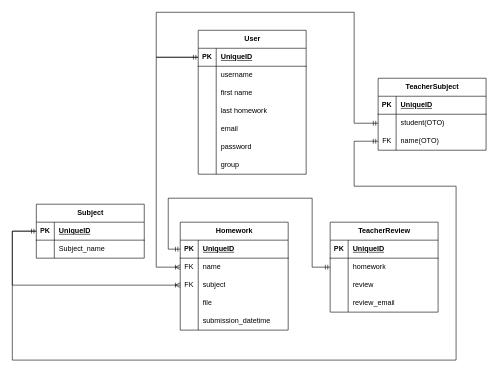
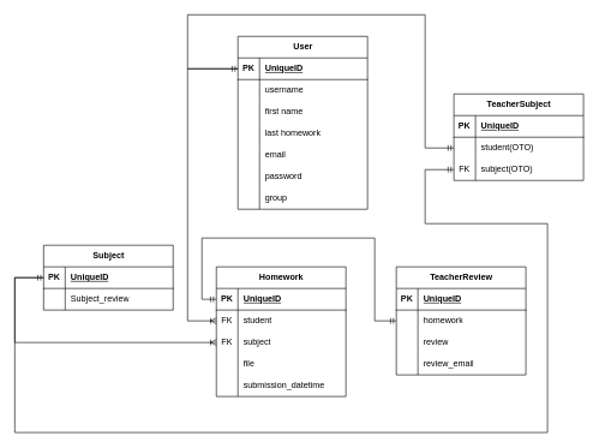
  <mxCell id="0" />
  <mxCell id="1" parent="0" />
  <mxCell id="2" value="User" style="shape=table;startSize=30;container=1;collapsible=1;childLayout=tableLayout;fixedRows=1;rowLines=0;fontStyle=1;align=center;resizeLast=1;html=1;" parent="1" vertex="1"><mxGeometry x="330" y="50" width="180" height="240" as="geometry" /></mxCell>
  <mxCell id="3" value="" style="shape=tableRow;horizontal=0;startSize=0;swimlaneHead=0;swimlaneBody=0;fillColor=none;collapsible=0;dropTarget=0;points=[[0,0.5],[1,0.5]];portConstraint=eastwest;top=0;left=0;right=0;bottom=1;" parent="2" vertex="1"><mxGeometry y="30" width="180" height="30" as="geometry" /></mxCell>
  <mxCell id="4" value="PK" style="shape=partialRectangle;connectable=0;fillColor=none;top=0;left=0;bottom=0;right=0;fontStyle=1;overflow=hidden;whiteSpace=wrap;html=1;" parent="3" vertex="1"><mxGeometry width="30" height="30" as="geometry"><mxRectangle width="30" height="30" as="alternateBounds" /></mxGeometry></mxCell>
  <mxCell id="5" value="UniqueID" style="shape=partialRectangle;connectable=0;fillColor=none;top=0;left=0;bottom=0;right=0;align=left;spacingLeft=6;fontStyle=5;overflow=hidden;whiteSpace=wrap;html=1;" parent="3" vertex="1"><mxGeometry x="30" width="150" height="30" as="geometry"><mxRectangle width="150" height="30" as="alternateBounds" /></mxGeometry></mxCell>
  <mxCell id="6" value="" style="shape=tableRow;horizontal=0;startSize=0;swimlaneHead=0;swimlaneBody=0;fillColor=none;collapsible=0;dropTarget=0;points=[[0,0.5],[1,0.5]];portConstraint=eastwest;top=0;left=0;right=0;bottom=0;" parent="2" vertex="1"><mxGeometry y="60" width="180" height="30" as="geometry" /></mxCell>
  <mxCell id="7" value="" style="shape=partialRectangle;connectable=0;fillColor=none;top=0;left=0;bottom=0;right=0;editable=1;overflow=hidden;whiteSpace=wrap;html=1;" parent="6" vertex="1"><mxGeometry width="30" height="30" as="geometry"><mxRectangle width="30" height="30" as="alternateBounds" /></mxGeometry></mxCell>
  <mxCell id="8" value="username" style="shape=partialRectangle;connectable=0;fillColor=none;top=0;left=0;bottom=0;right=0;align=left;spacingLeft=6;overflow=hidden;whiteSpace=wrap;html=1;" parent="6" vertex="1"><mxGeometry x="30" width="150" height="30" as="geometry"><mxRectangle width="150" height="30" as="alternateBounds" /></mxGeometry></mxCell>
  <mxCell id="9" value="" style="shape=tableRow;horizontal=0;startSize=0;swimlaneHead=0;swimlaneBody=0;fillColor=none;collapsible=0;dropTarget=0;points=[[0,0.5],[1,0.5]];portConstraint=eastwest;top=0;left=0;right=0;bottom=0;" parent="2" vertex="1"><mxGeometry y="90" width="180" height="30" as="geometry" /></mxCell>
  <mxCell id="10" value="" style="shape=partialRectangle;connectable=0;fillColor=none;top=0;left=0;bottom=0;right=0;editable=1;overflow=hidden;whiteSpace=wrap;html=1;" parent="9" vertex="1"><mxGeometry width="30" height="30" as="geometry"><mxRectangle width="30" height="30" as="alternateBounds" /></mxGeometry></mxCell>
  <mxCell id="11" value="first name" style="shape=partialRectangle;connectable=0;fillColor=none;top=0;left=0;bottom=0;right=0;align=left;spacingLeft=6;overflow=hidden;whiteSpace=wrap;html=1;" parent="9" vertex="1"><mxGeometry x="30" width="150" height="30" as="geometry"><mxRectangle width="150" height="30" as="alternateBounds" /></mxGeometry></mxCell>
  <mxCell id="12" value="" style="shape=tableRow;horizontal=0;startSize=0;swimlaneHead=0;swimlaneBody=0;fillColor=none;collapsible=0;dropTarget=0;points=[[0,0.5],[1,0.5]];portConstraint=eastwest;top=0;left=0;right=0;bottom=0;" parent="2" vertex="1"><mxGeometry y="120" width="180" height="30" as="geometry" /></mxCell>
  <mxCell id="13" value="" style="shape=partialRectangle;connectable=0;fillColor=none;top=0;left=0;bottom=0;right=0;editable=1;overflow=hidden;whiteSpace=wrap;html=1;" parent="12" vertex="1"><mxGeometry width="30" height="30" as="geometry"><mxRectangle width="30" height="30" as="alternateBounds" /></mxGeometry></mxCell>
  <mxCell id="14" value="last homework" style="shape=partialRectangle;connectable=0;fillColor=none;top=0;left=0;bottom=0;right=0;align=left;spacingLeft=6;overflow=hidden;whiteSpace=wrap;html=1;" parent="12" vertex="1"><mxGeometry x="30" width="150" height="30" as="geometry"><mxRectangle width="150" height="30" as="alternateBounds" /></mxGeometry></mxCell>
  <mxCell id="15" value="" style="shape=tableRow;horizontal=0;startSize=0;swimlaneHead=0;swimlaneBody=0;fillColor=none;collapsible=0;dropTarget=0;points=[[0,0.5],[1,0.5]];portConstraint=eastwest;top=0;left=0;right=0;bottom=0;" parent="2" vertex="1"><mxGeometry y="150" width="180" height="30" as="geometry" /></mxCell>
  <mxCell id="16" value="" style="shape=partialRectangle;connectable=0;fillColor=none;top=0;left=0;bottom=0;right=0;editable=1;overflow=hidden;whiteSpace=wrap;html=1;" parent="15" vertex="1"><mxGeometry width="30" height="30" as="geometry"><mxRectangle width="30" height="30" as="alternateBounds" /></mxGeometry></mxCell>
  <mxCell id="17" value="email" style="shape=partialRectangle;connectable=0;fillColor=none;top=0;left=0;bottom=0;right=0;align=left;spacingLeft=6;overflow=hidden;whiteSpace=wrap;html=1;" parent="15" vertex="1"><mxGeometry x="30" width="150" height="30" as="geometry"><mxRectangle width="150" height="30" as="alternateBounds" /></mxGeometry></mxCell>
  <mxCell id="18" value="" style="shape=tableRow;horizontal=0;startSize=0;swimlaneHead=0;swimlaneBody=0;fillColor=none;collapsible=0;dropTarget=0;points=[[0,0.5],[1,0.5]];portConstraint=eastwest;top=0;left=0;right=0;bottom=0;" parent="2" vertex="1"><mxGeometry y="180" width="180" height="30" as="geometry" /></mxCell>
  <mxCell id="19" value="" style="shape=partialRectangle;connectable=0;fillColor=none;top=0;left=0;bottom=0;right=0;editable=1;overflow=hidden;whiteSpace=wrap;html=1;" parent="18" vertex="1"><mxGeometry width="30" height="30" as="geometry"><mxRectangle width="30" height="30" as="alternateBounds" /></mxGeometry></mxCell>
  <mxCell id="20" value="password" style="shape=partialRectangle;connectable=0;fillColor=none;top=0;left=0;bottom=0;right=0;align=left;spacingLeft=6;overflow=hidden;whiteSpace=wrap;html=1;" parent="18" vertex="1"><mxGeometry x="30" width="150" height="30" as="geometry"><mxRectangle width="150" height="30" as="alternateBounds" /></mxGeometry></mxCell>
  <mxCell id="21" value="" style="shape=tableRow;horizontal=0;startSize=0;swimlaneHead=0;swimlaneBody=0;fillColor=none;collapsible=0;dropTarget=0;points=[[0,0.5],[1,0.5]];portConstraint=eastwest;top=0;left=0;right=0;bottom=0;" parent="2" vertex="1"><mxGeometry y="210" width="180" height="30" as="geometry" /></mxCell>
  <mxCell id="22" value="" style="shape=partialRectangle;connectable=0;fillColor=none;top=0;left=0;bottom=0;right=0;editable=1;overflow=hidden;whiteSpace=wrap;html=1;" parent="21" vertex="1"><mxGeometry width="30" height="30" as="geometry"><mxRectangle width="30" height="30" as="alternateBounds" /></mxGeometry></mxCell>
  <mxCell id="23" value="group" style="shape=partialRectangle;connectable=0;fillColor=none;top=0;left=0;bottom=0;right=0;align=left;spacingLeft=6;overflow=hidden;whiteSpace=wrap;html=1;" parent="21" vertex="1"><mxGeometry x="30" width="150" height="30" as="geometry"><mxRectangle width="150" height="30" as="alternateBounds" /></mxGeometry></mxCell>
  <mxCell id="24" value="Homework" style="shape=table;startSize=30;container=1;collapsible=1;childLayout=tableLayout;fixedRows=1;rowLines=0;fontStyle=1;align=center;resizeLast=1;html=1;" parent="1" vertex="1"><mxGeometry x="300" y="370" width="180" height="180" as="geometry" /></mxCell>
  <mxCell id="25" value="" style="shape=tableRow;horizontal=0;startSize=0;swimlaneHead=0;swimlaneBody=0;fillColor=none;collapsible=0;dropTarget=0;points=[[0,0.5],[1,0.5]];portConstraint=eastwest;top=0;left=0;right=0;bottom=1;" parent="24" vertex="1"><mxGeometry y="30" width="180" height="30" as="geometry" /></mxCell>
  <mxCell id="26" value="PK" style="shape=partialRectangle;connectable=0;fillColor=none;top=0;left=0;bottom=0;right=0;fontStyle=1;overflow=hidden;whiteSpace=wrap;html=1;" parent="25" vertex="1"><mxGeometry width="30" height="30" as="geometry"><mxRectangle width="30" height="30" as="alternateBounds" /></mxGeometry></mxCell>
  <mxCell id="27" value="UniqueID" style="shape=partialRectangle;connectable=0;fillColor=none;top=0;left=0;bottom=0;right=0;align=left;spacingLeft=6;fontStyle=5;overflow=hidden;whiteSpace=wrap;html=1;" parent="25" vertex="1"><mxGeometry x="30" width="150" height="30" as="geometry"><mxRectangle width="150" height="30" as="alternateBounds" /></mxGeometry></mxCell>
  <mxCell id="28" value="" style="shape=tableRow;horizontal=0;startSize=0;swimlaneHead=0;swimlaneBody=0;fillColor=none;collapsible=0;dropTarget=0;points=[[0,0.5],[1,0.5]];portConstraint=eastwest;top=0;left=0;right=0;bottom=0;" parent="24" vertex="1"><mxGeometry y="60" width="180" height="30" as="geometry" /></mxCell>
  <mxCell id="29" value="FK" style="shape=partialRectangle;connectable=0;fillColor=none;top=0;left=0;bottom=0;right=0;editable=1;overflow=hidden;whiteSpace=wrap;html=1;" parent="28" vertex="1"><mxGeometry width="30" height="30" as="geometry"><mxRectangle width="30" height="30" as="alternateBounds" /></mxGeometry></mxCell>
- <mxCell id="30" value="name" style="shape=partialRectangle;connectable=0;fillColor=none;top=0;left=0;bottom=0;right=0;align=left;spacingLeft=6;overflow=hidden;whiteSpace=wrap;html=1;" parent="28" vertex="1"><mxGeometry x="30" width="150" height="30" as="geometry"><mxRectangle width="150" height="30" as="alternateBounds" /></mxGeometry></mxCell>
+ <mxCell id="30" value="student" style="shape=partialRectangle;connectable=0;fillColor=none;top=0;left=0;bottom=0;right=0;align=left;spacingLeft=6;overflow=hidden;whiteSpace=wrap;html=1;" parent="28" vertex="1"><mxGeometry x="30" width="150" height="30" as="geometry"><mxRectangle width="150" height="30" as="alternateBounds" /></mxGeometry></mxCell>
  <mxCell id="31" value="" style="shape=tableRow;horizontal=0;startSize=0;swimlaneHead=0;swimlaneBody=0;fillColor=none;collapsible=0;dropTarget=0;points=[[0,0.5],[1,0.5]];portConstraint=eastwest;top=0;left=0;right=0;bottom=0;" parent="24" vertex="1"><mxGeometry y="90" width="180" height="30" as="geometry" /></mxCell>
  <mxCell id="32" value="FK" style="shape=partialRectangle;connectable=0;fillColor=none;top=0;left=0;bottom=0;right=0;editable=1;overflow=hidden;whiteSpace=wrap;html=1;" parent="31" vertex="1"><mxGeometry width="30" height="30" as="geometry"><mxRectangle width="30" height="30" as="alternateBounds" /></mxGeometry></mxCell>
  <mxCell id="33" value="subject" style="shape=partialRectangle;connectable=0;fillColor=none;top=0;left=0;bottom=0;right=0;align=left;spacingLeft=6;overflow=hidden;whiteSpace=wrap;html=1;" parent="31" vertex="1"><mxGeometry x="30" width="150" height="30" as="geometry"><mxRectangle width="150" height="30" as="alternateBounds" /></mxGeometry></mxCell>
  <mxCell id="34" value="" style="shape=tableRow;horizontal=0;startSize=0;swimlaneHead=0;swimlaneBody=0;fillColor=none;collapsible=0;dropTarget=0;points=[[0,0.5],[1,0.5]];portConstraint=eastwest;top=0;left=0;right=0;bottom=0;" parent="24" vertex="1"><mxGeometry y="120" width="180" height="30" as="geometry" /></mxCell>
  <mxCell id="35" value="" style="shape=partialRectangle;connectable=0;fillColor=none;top=0;left=0;bottom=0;right=0;editable=1;overflow=hidden;whiteSpace=wrap;html=1;" parent="34" vertex="1"><mxGeometry width="30" height="30" as="geometry"><mxRectangle width="30" height="30" as="alternateBounds" /></mxGeometry></mxCell>
  <mxCell id="36" value="file" style="shape=partialRectangle;connectable=0;fillColor=none;top=0;left=0;bottom=0;right=0;align=left;spacingLeft=6;overflow=hidden;whiteSpace=wrap;html=1;" parent="34" vertex="1"><mxGeometry x="30" width="150" height="30" as="geometry"><mxRectangle width="150" height="30" as="alternateBounds" /></mxGeometry></mxCell>
  <mxCell id="37" value="" style="shape=tableRow;horizontal=0;startSize=0;swimlaneHead=0;swimlaneBody=0;fillColor=none;collapsible=0;dropTarget=0;points=[[0,0.5],[1,0.5]];portConstraint=eastwest;top=0;left=0;right=0;bottom=0;" parent="24" vertex="1"><mxGeometry y="150" width="180" height="30" as="geometry" /></mxCell>
  <mxCell id="38" value="" style="shape=partialRectangle;connectable=0;fillColor=none;top=0;left=0;bottom=0;right=0;editable=1;overflow=hidden;whiteSpace=wrap;html=1;" parent="37" vertex="1"><mxGeometry width="30" height="30" as="geometry"><mxRectangle width="30" height="30" as="alternateBounds" /></mxGeometry></mxCell>
  <mxCell id="39" value="submission_datetime" style="shape=partialRectangle;connectable=0;fillColor=none;top=0;left=0;bottom=0;right=0;align=left;spacingLeft=6;overflow=hidden;whiteSpace=wrap;html=1;" parent="37" vertex="1"><mxGeometry x="30" width="150" height="30" as="geometry"><mxRectangle width="150" height="30" as="alternateBounds" /></mxGeometry></mxCell>
  <mxCell id="40" value="TeacherReview" style="shape=table;startSize=30;container=1;collapsible=1;childLayout=tableLayout;fixedRows=1;rowLines=0;fontStyle=1;align=center;resizeLast=1;html=1;" parent="1" vertex="1"><mxGeometry x="550" y="370" width="180" height="150" as="geometry" /></mxCell>
  <mxCell id="41" value="" style="shape=tableRow;horizontal=0;startSize=0;swimlaneHead=0;swimlaneBody=0;fillColor=none;collapsible=0;dropTarget=0;points=[[0,0.5],[1,0.5]];portConstraint=eastwest;top=0;left=0;right=0;bottom=1;" parent="40" vertex="1"><mxGeometry y="30" width="180" height="30" as="geometry" /></mxCell>
  <mxCell id="42" value="PK" style="shape=partialRectangle;connectable=0;fillColor=none;top=0;left=0;bottom=0;right=0;fontStyle=1;overflow=hidden;whiteSpace=wrap;html=1;" parent="41" vertex="1"><mxGeometry width="30" height="30" as="geometry"><mxRectangle width="30" height="30" as="alternateBounds" /></mxGeometry></mxCell>
  <mxCell id="43" value="UniqueID" style="shape=partialRectangle;connectable=0;fillColor=none;top=0;left=0;bottom=0;right=0;align=left;spacingLeft=6;fontStyle=5;overflow=hidden;whiteSpace=wrap;html=1;" parent="41" vertex="1"><mxGeometry x="30" width="150" height="30" as="geometry"><mxRectangle width="150" height="30" as="alternateBounds" /></mxGeometry></mxCell>
  <mxCell id="44" value="" style="shape=tableRow;horizontal=0;startSize=0;swimlaneHead=0;swimlaneBody=0;fillColor=none;collapsible=0;dropTarget=0;points=[[0,0.5],[1,0.5]];portConstraint=eastwest;top=0;left=0;right=0;bottom=0;" parent="40" vertex="1"><mxGeometry y="60" width="180" height="30" as="geometry" /></mxCell>
  <mxCell id="45" value="" style="shape=partialRectangle;connectable=0;fillColor=none;top=0;left=0;bottom=0;right=0;editable=1;overflow=hidden;whiteSpace=wrap;html=1;" parent="44" vertex="1"><mxGeometry width="30" height="30" as="geometry"><mxRectangle width="30" height="30" as="alternateBounds" /></mxGeometry></mxCell>
  <mxCell id="46" value="homework" style="shape=partialRectangle;connectable=0;fillColor=none;top=0;left=0;bottom=0;right=0;align=left;spacingLeft=6;overflow=hidden;whiteSpace=wrap;html=1;" parent="44" vertex="1"><mxGeometry x="30" width="150" height="30" as="geometry"><mxRectangle width="150" height="30" as="alternateBounds" /></mxGeometry></mxCell>
  <mxCell id="47" value="" style="shape=tableRow;horizontal=0;startSize=0;swimlaneHead=0;swimlaneBody=0;fillColor=none;collapsible=0;dropTarget=0;points=[[0,0.5],[1,0.5]];portConstraint=eastwest;top=0;left=0;right=0;bottom=0;" parent="40" vertex="1"><mxGeometry y="90" width="180" height="30" as="geometry" /></mxCell>
  <mxCell id="48" value="" style="shape=partialRectangle;connectable=0;fillColor=none;top=0;left=0;bottom=0;right=0;editable=1;overflow=hidden;whiteSpace=wrap;html=1;" parent="47" vertex="1"><mxGeometry width="30" height="30" as="geometry"><mxRectangle width="30" height="30" as="alternateBounds" /></mxGeometry></mxCell>
  <mxCell id="49" value="review" style="shape=partialRectangle;connectable=0;fillColor=none;top=0;left=0;bottom=0;right=0;align=left;spacingLeft=6;overflow=hidden;whiteSpace=wrap;html=1;" parent="47" vertex="1"><mxGeometry x="30" width="150" height="30" as="geometry"><mxRectangle width="150" height="30" as="alternateBounds" /></mxGeometry></mxCell>
  <mxCell id="50" value="" style="shape=tableRow;horizontal=0;startSize=0;swimlaneHead=0;swimlaneBody=0;fillColor=none;collapsible=0;dropTarget=0;points=[[0,0.5],[1,0.5]];portConstraint=eastwest;top=0;left=0;right=0;bottom=0;" parent="40" vertex="1"><mxGeometry y="120" width="180" height="30" as="geometry" /></mxCell>
  <mxCell id="51" value="" style="shape=partialRectangle;connectable=0;fillColor=none;top=0;left=0;bottom=0;right=0;editable=1;overflow=hidden;whiteSpace=wrap;html=1;" parent="50" vertex="1"><mxGeometry width="30" height="30" as="geometry"><mxRectangle width="30" height="30" as="alternateBounds" /></mxGeometry></mxCell>
  <mxCell id="52" value="review_email" style="shape=partialRectangle;connectable=0;fillColor=none;top=0;left=0;bottom=0;right=0;align=left;spacingLeft=6;overflow=hidden;whiteSpace=wrap;html=1;" parent="50" vertex="1"><mxGeometry x="30" width="150" height="30" as="geometry"><mxRectangle width="150" height="30" as="alternateBounds" /></mxGeometry></mxCell>
  <mxCell id="53" value="Subject" style="shape=table;startSize=30;container=1;collapsible=1;childLayout=tableLayout;fixedRows=1;rowLines=0;fontStyle=1;align=center;resizeLast=1;html=1;" parent="1" vertex="1"><mxGeometry x="60" y="340" width="180" height="90" as="geometry" /></mxCell>
  <mxCell id="54" value="" style="shape=tableRow;horizontal=0;startSize=0;swimlaneHead=0;swimlaneBody=0;fillColor=none;collapsible=0;dropTarget=0;points=[[0,0.5],[1,0.5]];portConstraint=eastwest;top=0;left=0;right=0;bottom=1;" parent="53" vertex="1"><mxGeometry y="30" width="180" height="30" as="geometry" /></mxCell>
  <mxCell id="55" value="PK" style="shape=partialRectangle;connectable=0;fillColor=none;top=0;left=0;bottom=0;right=0;fontStyle=1;overflow=hidden;whiteSpace=wrap;html=1;" parent="54" vertex="1"><mxGeometry width="30" height="30" as="geometry"><mxRectangle width="30" height="30" as="alternateBounds" /></mxGeometry></mxCell>
  <mxCell id="56" value="UniqueID" style="shape=partialRectangle;connectable=0;fillColor=none;top=0;left=0;bottom=0;right=0;align=left;spacingLeft=6;fontStyle=5;overflow=hidden;whiteSpace=wrap;html=1;" parent="54" vertex="1"><mxGeometry x="30" width="150" height="30" as="geometry"><mxRectangle width="150" height="30" as="alternateBounds" /></mxGeometry></mxCell>
  <mxCell id="57" value="" style="shape=tableRow;horizontal=0;startSize=0;swimlaneHead=0;swimlaneBody=0;fillColor=none;collapsible=0;dropTarget=0;points=[[0,0.5],[1,0.5]];portConstraint=eastwest;top=0;left=0;right=0;bottom=0;" parent="53" vertex="1"><mxGeometry y="60" width="180" height="30" as="geometry" /></mxCell>
  <mxCell id="58" value="" style="shape=partialRectangle;connectable=0;fillColor=none;top=0;left=0;bottom=0;right=0;editable=1;overflow=hidden;whiteSpace=wrap;html=1;" parent="57" vertex="1"><mxGeometry width="30" height="30" as="geometry"><mxRectangle width="30" height="30" as="alternateBounds" /></mxGeometry></mxCell>
- <mxCell id="59" value="Subject_name" style="shape=partialRectangle;connectable=0;fillColor=none;top=0;left=0;bottom=0;right=0;align=left;spacingLeft=6;overflow=hidden;whiteSpace=wrap;html=1;" parent="57" vertex="1"><mxGeometry x="30" width="150" height="30" as="geometry"><mxRectangle width="150" height="30" as="alternateBounds" /></mxGeometry></mxCell>
+ <mxCell id="59" value="Subject_review" style="shape=partialRectangle;connectable=0;fillColor=none;top=0;left=0;bottom=0;right=0;align=left;spacingLeft=6;overflow=hidden;whiteSpace=wrap;html=1;" parent="57" vertex="1"><mxGeometry x="30" width="150" height="30" as="geometry"><mxRectangle width="150" height="30" as="alternateBounds" /></mxGeometry></mxCell>
  <mxCell id="60" value="" style="edgeStyle=orthogonalEdgeStyle;fontSize=12;html=1;endArrow=ERoneToMany;rounded=0;exitX=0;exitY=0.5;exitDx=0;exitDy=0;entryX=0;entryY=0.5;entryDx=0;entryDy=0;" parent="1" source="3" target="28" edge="1"><mxGeometry width="100" height="100" relative="1" as="geometry"><mxPoint x="260" y="230" as="sourcePoint" /><mxPoint x="540" y="390" as="targetPoint" /><Array as="points"><mxPoint x="260" y="95" /><mxPoint x="260" y="445" /></Array></mxGeometry></mxCell>
  <mxCell id="61" value="" style="edgeStyle=orthogonalEdgeStyle;fontSize=12;html=1;endArrow=ERoneToMany;rounded=0;exitX=0;exitY=0.5;exitDx=0;exitDy=0;entryX=0;entryY=0.5;entryDx=0;entryDy=0;" parent="1" source="54" target="31" edge="1"><mxGeometry width="100" height="100" relative="1" as="geometry"><mxPoint x="440" y="490" as="sourcePoint" /><mxPoint x="540" y="390" as="targetPoint" /><Array as="points"><mxPoint x="20" y="385" /><mxPoint x="20" y="475" /></Array></mxGeometry></mxCell>
  <mxCell id="62" value="" style="edgeStyle=orthogonalEdgeStyle;fontSize=12;html=1;endArrow=ERmandOne;startArrow=ERmandOne;rounded=0;exitX=0;exitY=0.5;exitDx=0;exitDy=0;entryX=0;entryY=0.5;entryDx=0;entryDy=0;" parent="1" source="25" target="44" edge="1"><mxGeometry width="100" height="100" relative="1" as="geometry"><mxPoint x="440" y="490" as="sourcePoint" /><mxPoint x="540" y="390" as="targetPoint" /><Array as="points"><mxPoint x="280" y="415" /><mxPoint x="280" y="330" /><mxPoint x="520" y="330" /><mxPoint x="520" y="445" /></Array></mxGeometry></mxCell>
  <mxCell id="63" value="TeacherSubject" style="shape=table;startSize=30;container=1;collapsible=1;childLayout=tableLayout;fixedRows=1;rowLines=0;fontStyle=1;align=center;resizeLast=1;html=1;" parent="1" vertex="1"><mxGeometry x="630" y="130" width="180" height="120" as="geometry" /></mxCell>
  <mxCell id="64" value="" style="shape=tableRow;horizontal=0;startSize=0;swimlaneHead=0;swimlaneBody=0;fillColor=none;collapsible=0;dropTarget=0;points=[[0,0.5],[1,0.5]];portConstraint=eastwest;top=0;left=0;right=0;bottom=1;" parent="63" vertex="1"><mxGeometry y="30" width="180" height="30" as="geometry" /></mxCell>
  <mxCell id="65" value="PK" style="shape=partialRectangle;connectable=0;fillColor=none;top=0;left=0;bottom=0;right=0;fontStyle=1;overflow=hidden;whiteSpace=wrap;html=1;" parent="64" vertex="1"><mxGeometry width="30" height="30" as="geometry"><mxRectangle width="30" height="30" as="alternateBounds" /></mxGeometry></mxCell>
  <mxCell id="66" value="UniqueID" style="shape=partialRectangle;connectable=0;fillColor=none;top=0;left=0;bottom=0;right=0;align=left;spacingLeft=6;fontStyle=5;overflow=hidden;whiteSpace=wrap;html=1;" parent="64" vertex="1"><mxGeometry x="30" width="150" height="30" as="geometry"><mxRectangle width="150" height="30" as="alternateBounds" /></mxGeometry></mxCell>
  <mxCell id="67" value="" style="shape=tableRow;horizontal=0;startSize=0;swimlaneHead=0;swimlaneBody=0;fillColor=none;collapsible=0;dropTarget=0;points=[[0,0.5],[1,0.5]];portConstraint=eastwest;top=0;left=0;right=0;bottom=0;" parent="63" vertex="1"><mxGeometry y="60" width="180" height="30" as="geometry" /></mxCell>
  <mxCell id="68" value="" style="shape=partialRectangle;connectable=0;fillColor=none;top=0;left=0;bottom=0;right=0;editable=1;overflow=hidden;whiteSpace=wrap;html=1;" parent="67" vertex="1"><mxGeometry width="30" height="30" as="geometry"><mxRectangle width="30" height="30" as="alternateBounds" /></mxGeometry></mxCell>
  <mxCell id="69" value="student(OTO)" style="shape=partialRectangle;connectable=0;fillColor=none;top=0;left=0;bottom=0;right=0;align=left;spacingLeft=6;overflow=hidden;whiteSpace=wrap;html=1;" parent="67" vertex="1"><mxGeometry x="30" width="150" height="30" as="geometry"><mxRectangle width="150" height="30" as="alternateBounds" /></mxGeometry></mxCell>
  <mxCell id="70" value="" style="shape=tableRow;horizontal=0;startSize=0;swimlaneHead=0;swimlaneBody=0;fillColor=none;collapsible=0;dropTarget=0;points=[[0,0.5],[1,0.5]];portConstraint=eastwest;top=0;left=0;right=0;bottom=0;" parent="63" vertex="1"><mxGeometry y="90" width="180" height="30" as="geometry" /></mxCell>
  <mxCell id="71" value="FK" style="shape=partialRectangle;connectable=0;fillColor=none;top=0;left=0;bottom=0;right=0;editable=1;overflow=hidden;whiteSpace=wrap;html=1;" parent="70" vertex="1"><mxGeometry width="30" height="30" as="geometry"><mxRectangle width="30" height="30" as="alternateBounds" /></mxGeometry></mxCell>
- <mxCell id="72" value="name(OTO)" style="shape=partialRectangle;connectable=0;fillColor=none;top=0;left=0;bottom=0;right=0;align=left;spacingLeft=6;overflow=hidden;whiteSpace=wrap;html=1;" parent="70" vertex="1"><mxGeometry x="30" width="150" height="30" as="geometry"><mxRectangle width="150" height="30" as="alternateBounds" /></mxGeometry></mxCell>
+ <mxCell id="72" value="subject(OTO)" style="shape=partialRectangle;connectable=0;fillColor=none;top=0;left=0;bottom=0;right=0;align=left;spacingLeft=6;overflow=hidden;whiteSpace=wrap;html=1;" parent="70" vertex="1"><mxGeometry x="30" width="150" height="30" as="geometry"><mxRectangle width="150" height="30" as="alternateBounds" /></mxGeometry></mxCell>
  <mxCell id="73" value="" style="edgeStyle=orthogonalEdgeStyle;fontSize=12;html=1;endArrow=ERmandOne;startArrow=ERmandOne;rounded=0;exitX=0;exitY=0.5;exitDx=0;exitDy=0;entryX=0;entryY=0.5;entryDx=0;entryDy=0;" parent="1" source="3" target="67" edge="1"><mxGeometry width="100" height="100" relative="1" as="geometry"><mxPoint x="440" y="190" as="sourcePoint" /><mxPoint x="540" y="90" as="targetPoint" /><Array as="points"><mxPoint x="260" y="95" /><mxPoint x="260" y="20" /><mxPoint x="590" y="20" /><mxPoint x="590" y="205" /></Array></mxGeometry></mxCell>
  <mxCell id="74" value="" style="edgeStyle=orthogonalEdgeStyle;fontSize=12;html=1;endArrow=ERmandOne;startArrow=ERmandOne;rounded=0;entryX=0;entryY=0.5;entryDx=0;entryDy=0;exitX=0;exitY=0.5;exitDx=0;exitDy=0;" parent="1" source="54" target="70" edge="1"><mxGeometry width="100" height="100" relative="1" as="geometry"><mxPoint x="440" y="290" as="sourcePoint" /><mxPoint x="540" y="190" as="targetPoint" /><Array as="points"><mxPoint x="20" y="385" /><mxPoint x="20" y="600" /><mxPoint x="760" y="600" /><mxPoint x="760" y="310" /><mxPoint x="590" y="310" /><mxPoint x="590" y="235" /></Array></mxGeometry></mxCell>
